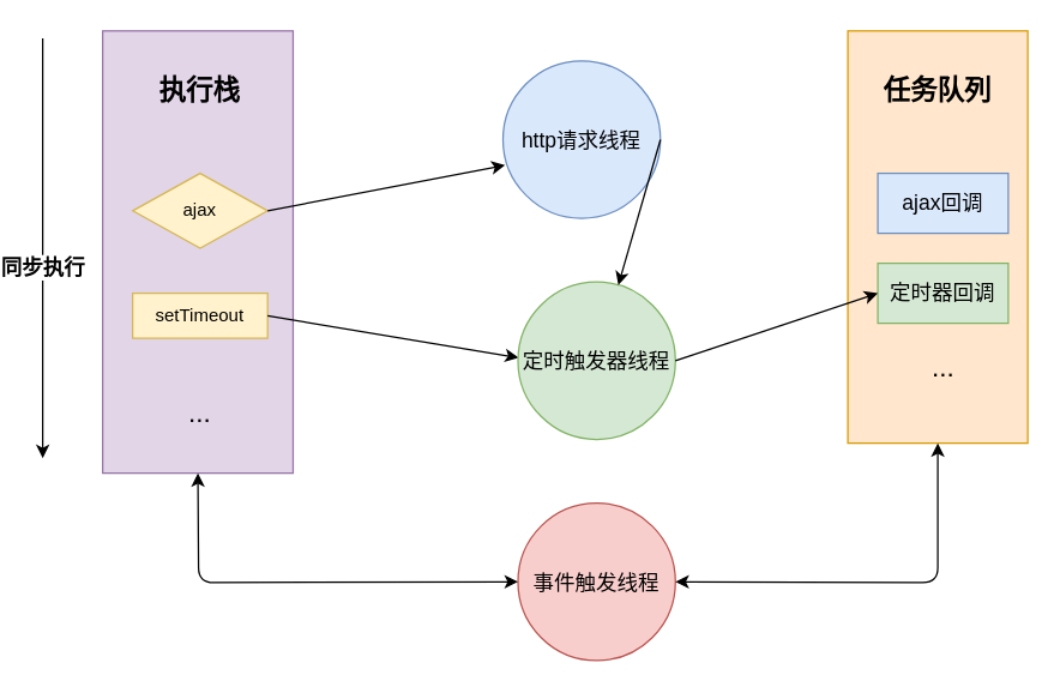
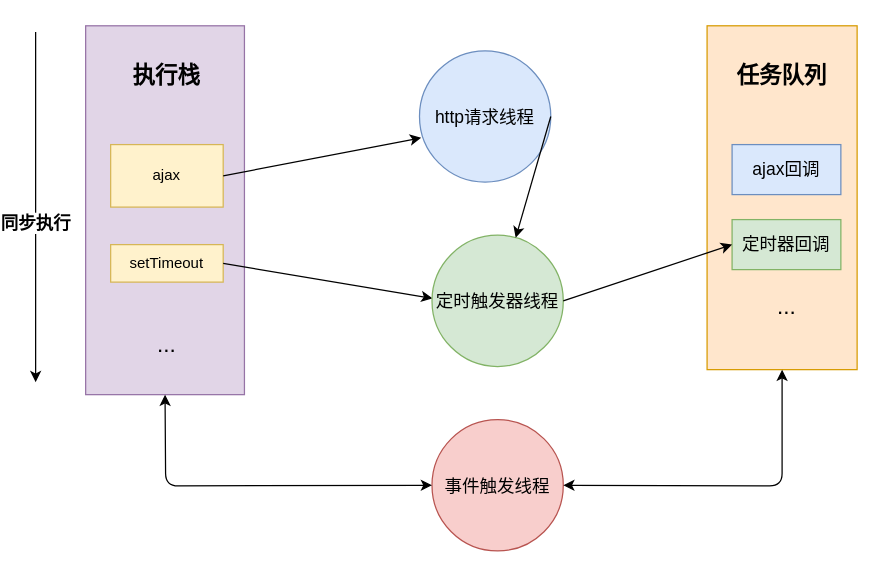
  <mxCell id="0" />
  <mxCell id="1" parent="0" />
  <mxCell id="2" value="" style="rounded=0;whiteSpace=wrap;html=1;fillColor=#e1d5e7;strokeColor=#9673a6;" vertex="1" parent="1"><mxGeometry x="60" y="20" width="127" height="295" as="geometry" /></mxCell>
  <mxCell id="3" value="setTimeout" style="rounded=0;whiteSpace=wrap;html=1;fillColor=#fff2cc;strokeColor=#d6b656;" vertex="1" parent="1"><mxGeometry x="80" y="195" width="90" height="30" as="geometry" /></mxCell>
- <mxCell id="4" value="ajax" style="rhombus;whiteSpace=wrap;html=1;fillColor=#fff2cc;strokeColor=#d6b656;" vertex="1" parent="1"><mxGeometry x="80" y="115" width="90" height="50" as="geometry" /></mxCell>
+ <mxCell id="4" value="ajax" style="rounded=0;whiteSpace=wrap;html=1;fillColor=#fff2cc;strokeColor=#d6b656;" vertex="1" parent="1"><mxGeometry x="80" y="115" width="90" height="50" as="geometry" /></mxCell>
  <mxCell id="5" value="" style="endArrow=classic;html=1;" edge="1" parent="1"><mxGeometry width="50" height="50" relative="1" as="geometry"><mxPoint x="20" y="25" as="sourcePoint" /><mxPoint x="20" y="305" as="targetPoint" /></mxGeometry></mxCell>
  <mxCell id="6" value="同步执行" style="text;html=1;resizable=0;points=[];align=center;verticalAlign=middle;labelBackgroundColor=#ffffff;labelPosition=center;verticalLabelPosition=middle;fontStyle=1;fontSize=14;" vertex="1" connectable="0" parent="5"><mxGeometry x="0.086" y="-1" relative="1" as="geometry"><mxPoint as="offset" /></mxGeometry></mxCell>
  <mxCell id="7" value="执行栈" style="text;html=1;strokeColor=none;fillColor=none;align=center;verticalAlign=middle;whiteSpace=wrap;rounded=0;fontSize=18;fontStyle=1" vertex="1" parent="1"><mxGeometry x="80" y="45" width="90" height="30" as="geometry" /></mxCell>
  <mxCell id="8" value="http请求线程" style="ellipse;whiteSpace=wrap;html=1;aspect=fixed;fontSize=14;fillColor=#dae8fc;strokeColor=#6c8ebf;" vertex="1" parent="1"><mxGeometry x="327" y="40" width="105" height="105" as="geometry" /></mxCell>
  <mxCell id="9" value="..." style="text;html=1;strokeColor=none;fillColor=none;align=center;verticalAlign=middle;whiteSpace=wrap;rounded=0;fontSize=18;" vertex="1" parent="1"><mxGeometry x="105" y="265" width="40" height="20" as="geometry" /></mxCell>
  <mxCell id="10" value="" style="endArrow=classic;html=1;fontSize=18;exitX=1;exitY=0.5;exitDx=0;exitDy=0;entryX=0.013;entryY=0.663;entryDx=0;entryDy=0;entryPerimeter=0;" edge="1" parent="1" source="4" target="8"><mxGeometry width="50" height="50" relative="1" as="geometry"><mxPoint x="0" y="385" as="sourcePoint" /><mxPoint x="50" y="335" as="targetPoint" /></mxGeometry></mxCell>
  <mxCell id="11" value="" style="endArrow=classic;html=1;fontSize=14;exitX=1;exitY=0.5;exitDx=0;exitDy=0;" edge="1" parent="1" source="3"><mxGeometry width="50" height="50" relative="1" as="geometry"><mxPoint x="-3" y="385" as="sourcePoint" /><mxPoint x="337.359" y="237.96" as="targetPoint" /></mxGeometry></mxCell>
  <mxCell id="12" value="定时触发器线程" style="ellipse;whiteSpace=wrap;html=1;aspect=fixed;fontSize=14;fillColor=#d5e8d4;strokeColor=#82b366;" vertex="1" parent="1"><mxGeometry x="337" y="187.5" width="105" height="105" as="geometry" /></mxCell>
  <mxCell id="13" value="" style="rounded=0;whiteSpace=wrap;html=1;fontSize=14;fillColor=#ffe6cc;strokeColor=#d79b00;" vertex="1" parent="1"><mxGeometry x="557" y="20" width="120" height="275" as="geometry" /></mxCell>
  <mxCell id="14" value="任务队列" style="text;html=1;strokeColor=none;fillColor=none;align=center;verticalAlign=middle;whiteSpace=wrap;rounded=0;fontSize=18;fontStyle=1" vertex="1" parent="1"><mxGeometry x="572" y="45" width="90" height="30" as="geometry" /></mxCell>
  <mxCell id="15" value="ajax回调" style="rounded=0;whiteSpace=wrap;html=1;fontSize=14;fillColor=#dae8fc;strokeColor=#6c8ebf;" vertex="1" parent="1"><mxGeometry x="577" y="115" width="87" height="40" as="geometry" /></mxCell>
  <mxCell id="16" value="定时器回调" style="rounded=0;whiteSpace=wrap;html=1;fontSize=14;fillColor=#d5e8d4;strokeColor=#82b366;" vertex="1" parent="1"><mxGeometry x="577" y="175" width="87" height="40" as="geometry" /></mxCell>
  <mxCell id="17" value="..." style="text;html=1;strokeColor=none;fillColor=none;align=center;verticalAlign=middle;whiteSpace=wrap;rounded=0;fontSize=18;" vertex="1" parent="1"><mxGeometry x="600.5" y="235" width="40" height="20" as="geometry" /></mxCell>
  <mxCell id="18" value="" style="endArrow=classic;html=1;fontSize=14;exitX=1;exitY=0.5;exitDx=0;exitDy=0;" edge="1" parent="1" source="8" target="12"><mxGeometry width="50" height="50" relative="1" as="geometry"><mxPoint x="-3" y="385" as="sourcePoint" /><mxPoint x="47" y="335" as="targetPoint" /></mxGeometry></mxCell>
  <mxCell id="19" value="" style="endArrow=classic;html=1;fontSize=14;exitX=1;exitY=0.5;exitDx=0;exitDy=0;entryX=0;entryY=0.5;entryDx=0;entryDy=0;" edge="1" parent="1" source="12" target="16"><mxGeometry width="50" height="50" relative="1" as="geometry"><mxPoint x="-3" y="385" as="sourcePoint" /><mxPoint x="47" y="335" as="targetPoint" /></mxGeometry></mxCell>
  <mxCell id="20" value="事件触发线程" style="ellipse;whiteSpace=wrap;html=1;aspect=fixed;fontSize=14;fillColor=#f8cecc;strokeColor=#b85450;" vertex="1" parent="1"><mxGeometry x="337" y="335" width="105" height="105" as="geometry" /></mxCell>
  <mxCell id="21" value="" style="endArrow=classic;startArrow=classic;html=1;fontSize=14;entryX=0.5;entryY=1;entryDx=0;entryDy=0;exitX=0;exitY=0.5;exitDx=0;exitDy=0;" edge="1" parent="1" source="20" target="2"><mxGeometry width="50" height="50" relative="1" as="geometry"><mxPoint x="-3" y="515" as="sourcePoint" /><mxPoint x="47" y="465" as="targetPoint" /><Array as="points"><mxPoint x="124" y="388" /></Array></mxGeometry></mxCell>
  <mxCell id="22" value="" style="endArrow=classic;startArrow=classic;html=1;fontSize=14;exitX=1;exitY=0.5;exitDx=0;exitDy=0;entryX=0.5;entryY=1;entryDx=0;entryDy=0;" edge="1" parent="1" source="20" target="13"><mxGeometry width="50" height="50" relative="1" as="geometry"><mxPoint x="-3" y="515" as="sourcePoint" /><mxPoint x="47" y="465" as="targetPoint" /><Array as="points"><mxPoint x="617" y="388" /></Array></mxGeometry></mxCell>
